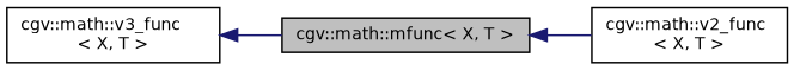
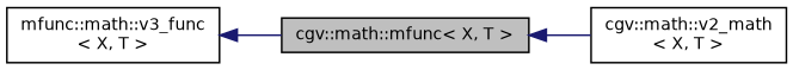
  digraph {
    rankdir=LR
    node [color=black fontname=Helvetica fontsize=10 shape=record]
    edge [color=midnightblue dir=back fontname=Helvetica fontsize=10 labelfontname=Helvetica labelfontsize=10 style=solid]
    n1 [fillcolor=grey75 fontcolor=black height=0.2 label="cgv::math::mfunc\< X, T \>" style=filled width=0.4]
-   n2 [height=0.2 label="cgv::math::v2_func\l\< X, T \>" width=0.4]
-   n3 [height=0.2 label="cgv::math::v3_func\l\< X, T \>" width=0.4]
+   n2 [height=0.2 label="cgv::math::v2_math\l\< X, T \>" width=0.4]
+   n3 [height=0.2 label="mfunc::math::v3_func\l\< X, T \>" width=0.4]
    n1 -> n2
    n3 -> n1
  }
